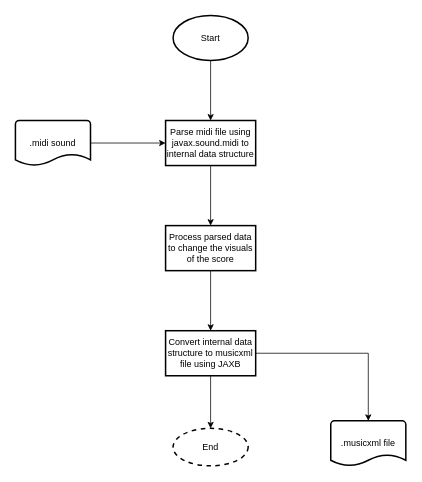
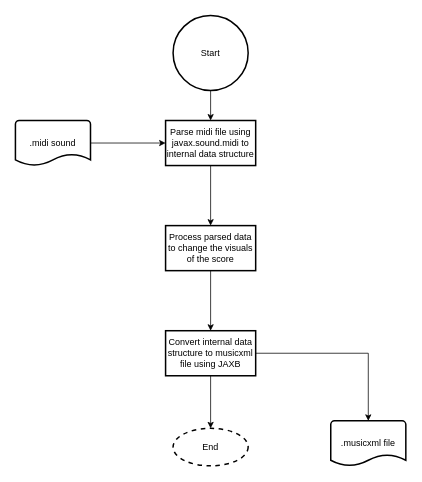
  <mxCell id="0" />
  <mxCell id="1" parent="0" />
  <mxCell id="2" value="" style="edgeStyle=orthogonalEdgeStyle;rounded=0;orthogonalLoop=1;jettySize=auto;html=1;" parent="1" source="3" target="5" edge="1"><mxGeometry relative="1" as="geometry" /></mxCell>
- <mxCell id="3" value="Start" style="strokeWidth=2;html=1;shape=mxgraph.flowchart.start_1;whiteSpace=wrap;" parent="1" vertex="1"><mxGeometry x="230" y="20" width="100" height="60" as="geometry" /></mxCell>
+ <mxCell id="3" value="Start" style="strokeWidth=2;html=1;shape=mxgraph.flowchart.start_1;whiteSpace=wrap;" parent="1" vertex="1"><mxGeometry x="230" y="20" width="100" height="100" as="geometry" /></mxCell>
  <mxCell id="4" value="" style="edgeStyle=orthogonalEdgeStyle;rounded=0;orthogonalLoop=1;jettySize=auto;html=1;" parent="1" source="5" target="7" edge="1"><mxGeometry relative="1" as="geometry" /></mxCell>
  <mxCell id="5" value="Parse midi file using javax.sound.midi to internal data structure" style="whiteSpace=wrap;html=1;strokeWidth=2;" parent="1" vertex="1"><mxGeometry x="220" y="160" width="120" height="60" as="geometry" /></mxCell>
  <mxCell id="6" value="" style="edgeStyle=orthogonalEdgeStyle;rounded=0;orthogonalLoop=1;jettySize=auto;html=1;" parent="1" source="7" target="10" edge="1"><mxGeometry relative="1" as="geometry" /></mxCell>
  <mxCell id="7" value="Process parsed data to change the visuals of the score" style="whiteSpace=wrap;html=1;strokeWidth=2;" parent="1" vertex="1"><mxGeometry x="220" y="300" width="120" height="60" as="geometry" /></mxCell>
  <mxCell id="8" value="" style="edgeStyle=orthogonalEdgeStyle;rounded=0;orthogonalLoop=1;jettySize=auto;html=1;" parent="1" source="10" target="11" edge="1"><mxGeometry relative="1" as="geometry" /></mxCell>
  <mxCell id="9" style="edgeStyle=orthogonalEdgeStyle;rounded=0;orthogonalLoop=1;jettySize=auto;html=1;" edge="1" parent="1" source="10" target="14"><mxGeometry relative="1" as="geometry" /></mxCell>
  <mxCell id="10" value="Convert internal data structure to musicxml file using JAXB" style="whiteSpace=wrap;html=1;strokeWidth=2;" parent="1" vertex="1"><mxGeometry x="220" y="440" width="120" height="60" as="geometry" /></mxCell>
  <mxCell id="11" value="End" style="ellipse;whiteSpace=wrap;html=1;strokeWidth=2;dashed=1;" parent="1" vertex="1"><mxGeometry x="230" y="570" width="100" height="50" as="geometry" /></mxCell>
  <mxCell id="12" style="edgeStyle=orthogonalEdgeStyle;rounded=0;orthogonalLoop=1;jettySize=auto;html=1;" edge="1" parent="1" source="13" target="5"><mxGeometry relative="1" as="geometry" /></mxCell>
  <mxCell id="13" value=".midi sound" style="strokeWidth=2;html=1;shape=mxgraph.flowchart.document2;whiteSpace=wrap;size=0.25;" vertex="1" parent="1"><mxGeometry x="20" y="160" width="100" height="60" as="geometry" /></mxCell>
  <mxCell id="14" value=".musicxml file" style="strokeWidth=2;html=1;shape=mxgraph.flowchart.document2;whiteSpace=wrap;size=0.25;" vertex="1" parent="1"><mxGeometry x="440" y="560" width="100" height="60" as="geometry" /></mxCell>
